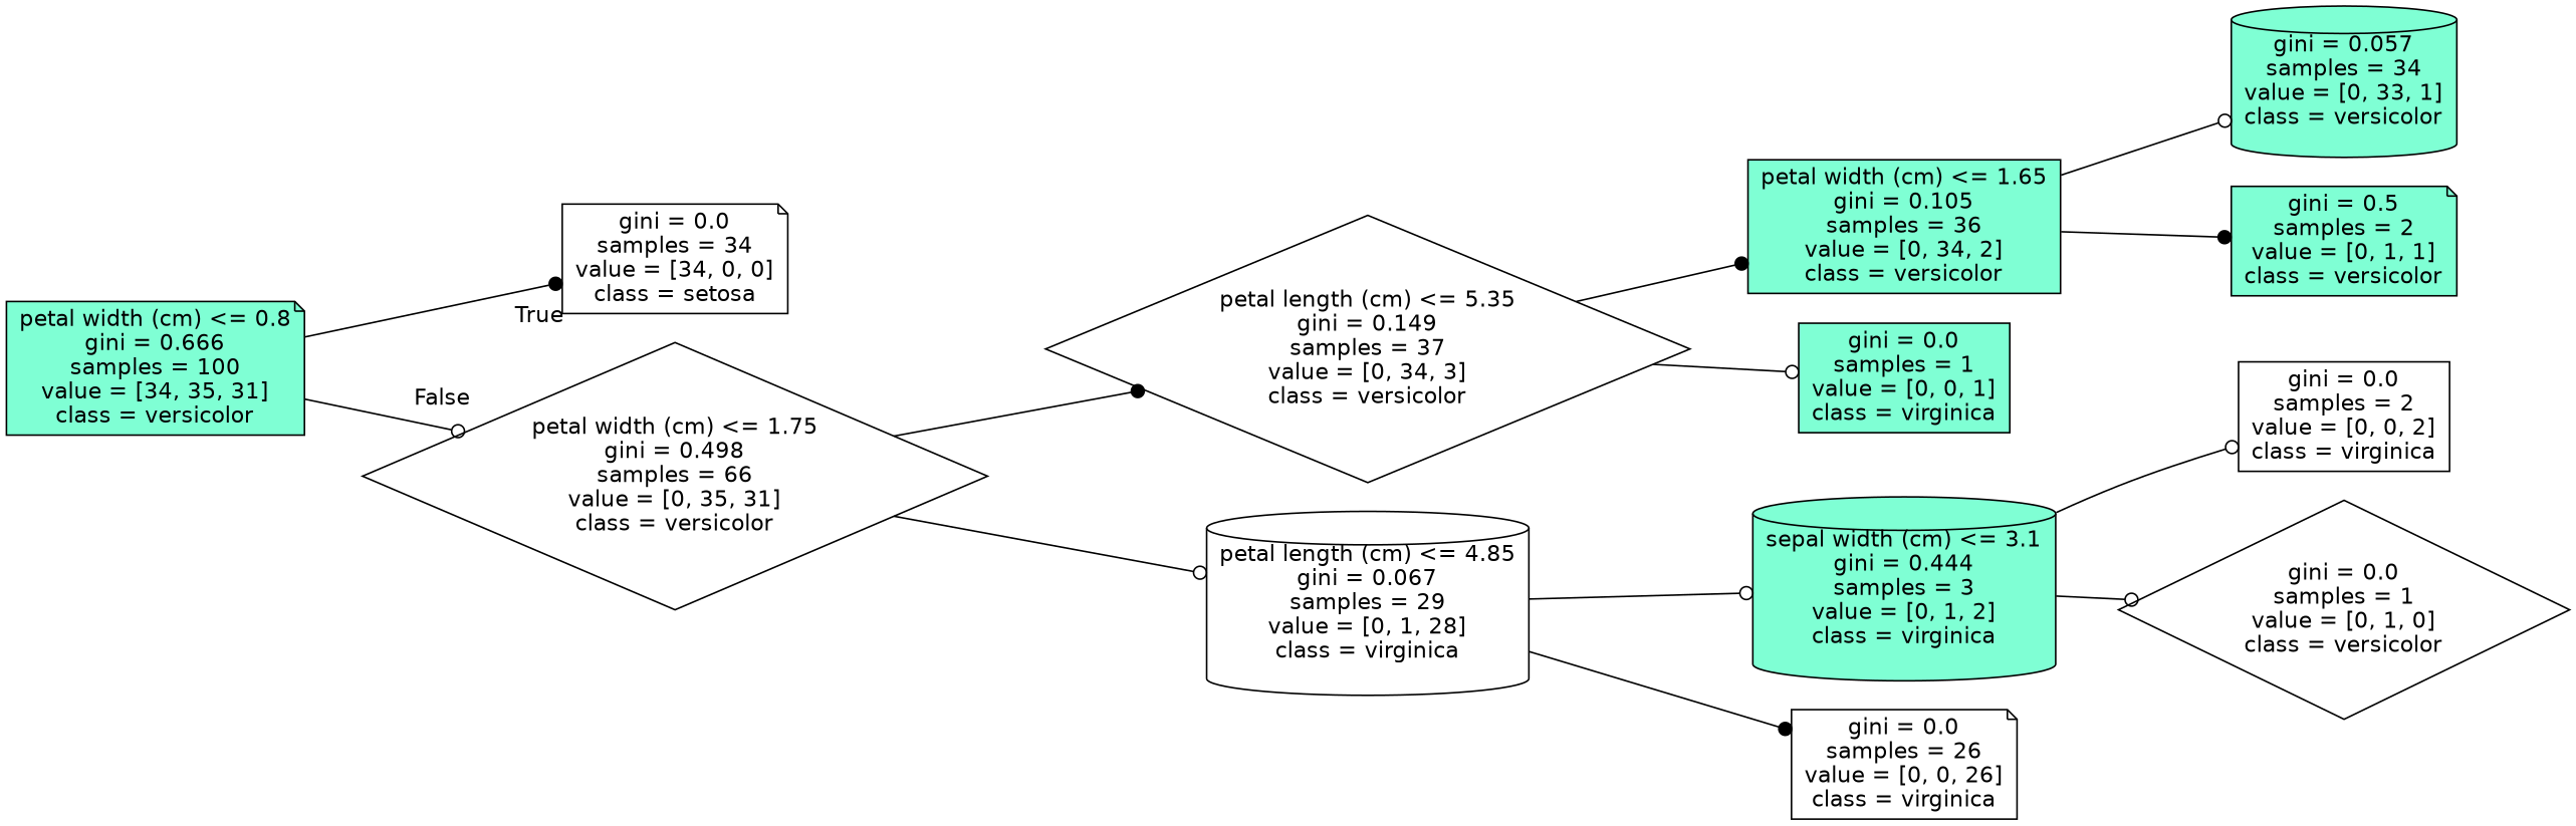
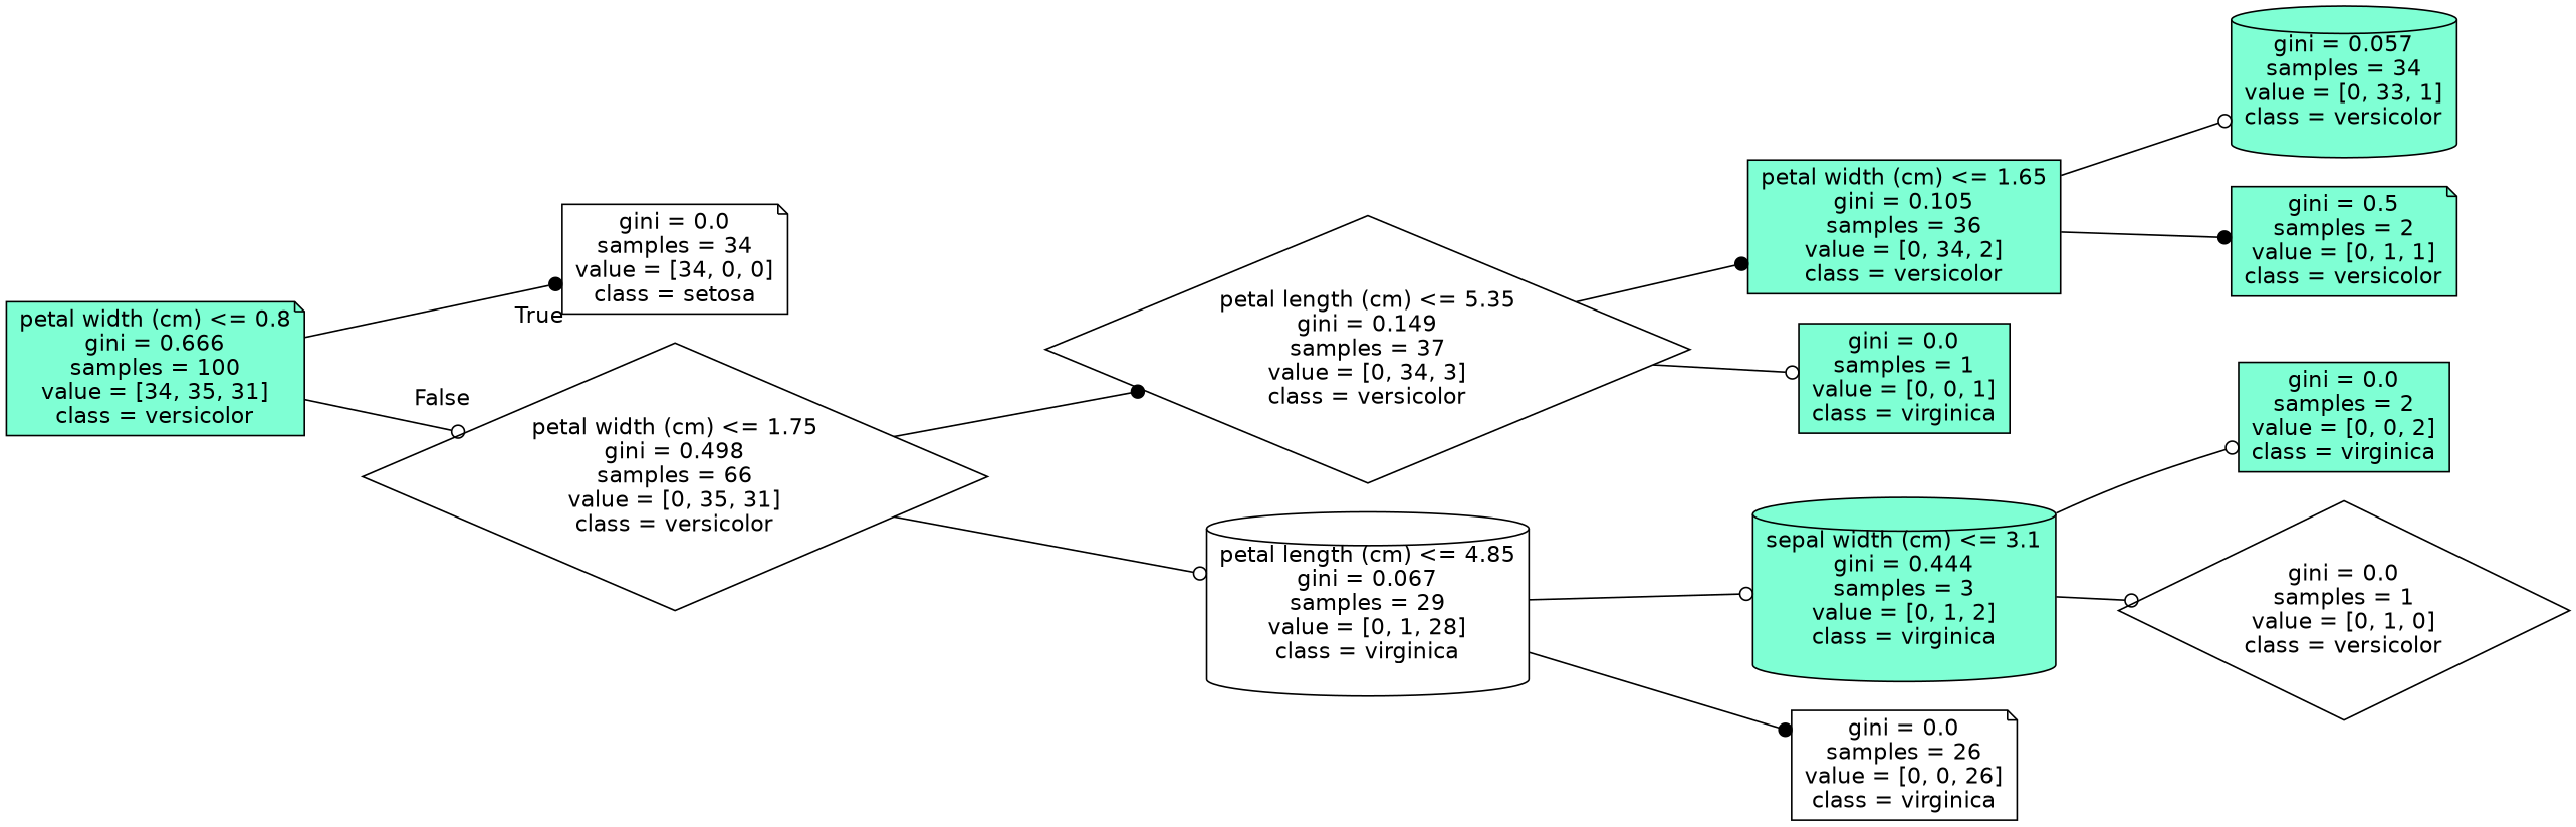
  digraph {
    rankdir=LR
    node [fillcolor=aquamarine fontname=helvetica shape=note style=filled]
    edge [arrowhead=odot fontname=helvetica]
    n1 [label="petal width (cm) <= 0.8\ngini = 0.666\nsamples = 100\nvalue = [34, 35, 31]\nclass = versicolor"]
    n2 [fillcolor=white label="gini = 0.0\nsamples = 34\nvalue = [34, 0, 0]\nclass = setosa"]
    n3 [fillcolor=white label="petal width (cm) <= 1.75\ngini = 0.498\nsamples = 66\nvalue = [0, 35, 31]\nclass = versicolor" shape=diamond]
    n4 [fillcolor=white label="petal length (cm) <= 5.35\ngini = 0.149\nsamples = 37\nvalue = [0, 34, 3]\nclass = versicolor" shape=diamond]
    n5 [fillcolor=white label="petal length (cm) <= 4.85\ngini = 0.067\nsamples = 29\nvalue = [0, 1, 28]\nclass = virginica" shape=cylinder]
    n6 [label="petal width (cm) <= 1.65\ngini = 0.105\nsamples = 36\nvalue = [0, 34, 2]\nclass = versicolor" shape=box]
    n7 [label="gini = 0.0\nsamples = 1\nvalue = [0, 0, 1]\nclass = virginica" shape=box]
    n8 [label="sepal width (cm) <= 3.1\ngini = 0.444\nsamples = 3\nvalue = [0, 1, 2]\nclass = virginica" shape=cylinder]
    n9 [fillcolor=white label="gini = 0.0\nsamples = 26\nvalue = [0, 0, 26]\nclass = virginica"]
    n10 [label="gini = 0.057\nsamples = 34\nvalue = [0, 33, 1]\nclass = versicolor" shape=cylinder]
    n11 [label="gini = 0.5\nsamples = 2\nvalue = [0, 1, 1]\nclass = versicolor"]
-   n12 [fillcolor=white label="gini = 0.0\nsamples = 2\nvalue = [0, 0, 2]\nclass = virginica" shape=box]
+   n12 [label="gini = 0.0\nsamples = 2\nvalue = [0, 0, 2]\nclass = virginica" shape=box]
    n13 [fillcolor=white label="gini = 0.0\nsamples = 1\nvalue = [0, 1, 0]\nclass = versicolor" shape=diamond]
    n1 -> n2 [arrowhead=dot headlabel=True labelangle=45 labeldistance=2.5]
    n1 -> n3 [headlabel=False labelangle=-45 labeldistance=2.5]
    n3 -> n4 [arrowhead=dot]
    n3 -> n5
    n4 -> n6 [arrowhead=dot]
    n4 -> n7
    n5 -> n8
    n5 -> n9 [arrowhead=dot]
    n6 -> n10
    n6 -> n11 [arrowhead=dot]
    n8 -> n12
    n8 -> n13
  }
